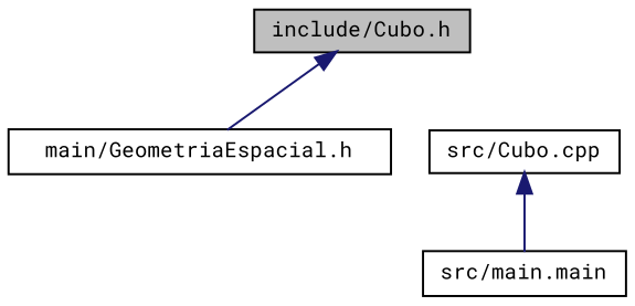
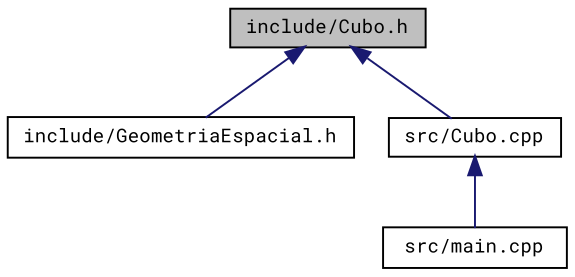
  digraph {
    fontname="Roboto Mono"
    node [color=black fillcolor=white fontname="Roboto Mono" fontsize=10 shape=record style=filled]
    edge [color=midnightblue dir=back fontname="Roboto Mono" fontsize=10 labelfontname=Helvetica labelfontsize=10 style=solid]
    n1 [fillcolor=grey75 fontcolor=black height=0.2 label="include/Cubo.h" width=0.4]
-   n2 [height=0.2 label="main/GeometriaEspacial.h" width=0.4]
+   n2 [height=0.2 label="include/GeometriaEspacial.h" width=0.4]
    n3 [height=0.2 label="src/Cubo.cpp" width=0.4]
-   n4 [height=0.2 label="src/main.main" width=0.4]
+   n4 [height=0.2 label="src/main.cpp" width=0.4]
    n1 -> n2
+   n1 -> n3
    n3 -> n4
  }
